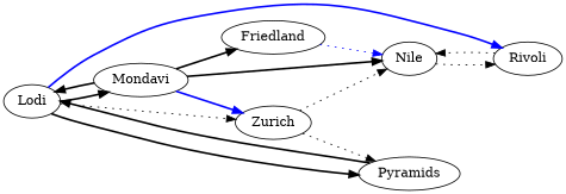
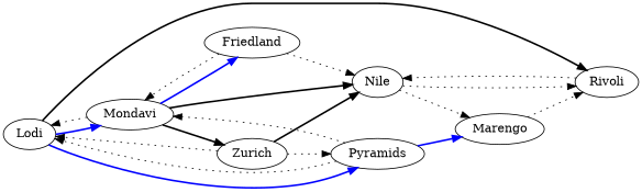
  digraph {
    rankdir=LR
    edge [style=dotted]
    Lodi
    Mondavi
    Rivoli
    Pyramids
    Nile
    Zurich
    Friedland
-   Lodi -> Mondavi [color=black style=bold]
-   Lodi -> Rivoli [color=blue style=bold]
-   Lodi -> Pyramids [color=black style=bold]
-   Mondavi -> Lodi [style=bold]
+   Marengo
+   Lodi -> Mondavi [color=blue style=bold]
+   Lodi -> Rivoli [color=black style=bold]
+   Lodi -> Pyramids [color=blue style=bold]
+   Mondavi -> Lodi
    Mondavi -> Nile [color=black style=bold]
-   Mondavi -> Zurich [color=blue style=bold]
-   Mondavi -> Friedland [color=black style=bold]
+   Mondavi -> Zurich [color=black style=bold]
+   Mondavi -> Friedland [color=blue style=bold]
    Rivoli -> Nile
-   Pyramids -> Lodi [style=bold]
+   Pyramids -> Lodi
+   Pyramids -> Mondavi
+   Pyramids -> Marengo [color=blue style=bold]
    Nile -> Rivoli
-   Lodi -> Zurich
+   Nile -> Marengo
+   Zurich -> Lodi
    Zurich -> Pyramids
-   Zurich -> Nile
-   Friedland -> Nile [color=blue]
+   Zurich -> Nile [style=bold]
+   Friedland -> Mondavi
+   Friedland -> Nile
+   Marengo -> Rivoli
  }
